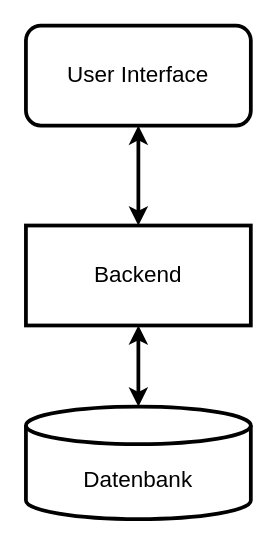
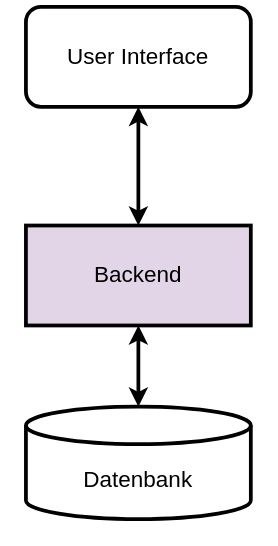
  <mxCell id="0" />
  <mxCell id="1" parent="0" />
  <mxCell id="2" value="&lt;br&gt;&lt;br&gt;&lt;font style=&quot;font-size: 18px&quot;&gt;Datenbank&lt;/font&gt;" style="strokeWidth=3;html=1;shape=mxgraph.flowchart.database;whiteSpace=wrap;" vertex="1" parent="1"><mxGeometry x="20" y="325" width="180" height="90" as="geometry" /></mxCell>
- <mxCell id="3" value="&lt;font style=&quot;font-size: 18px&quot;&gt;Backend&lt;/font&gt;" style="rounded=0;whiteSpace=wrap;html=1;strokeWidth=3;" vertex="1" parent="1"><mxGeometry x="20" y="180" width="180" height="80" as="geometry" /></mxCell>
- <mxCell id="4" value="User Interface" style="rounded=1;whiteSpace=wrap;html=1;fontSize=18;strokeWidth=3;" vertex="1" parent="1"><mxGeometry x="20" y="20" width="180" height="80" as="geometry" /></mxCell>
+ <mxCell id="3" value="&lt;font style=&quot;font-size: 18px&quot;&gt;Backend&lt;/font&gt;" style="rounded=0;whiteSpace=wrap;html=1;strokeWidth=3;fillColor=#e1d5e7;" vertex="1" parent="1"><mxGeometry x="20" y="180" width="180" height="80" as="geometry" /></mxCell>
+ <mxCell id="4" value="User Interface" style="rounded=1;whiteSpace=wrap;html=1;fontSize=18;strokeWidth=3;" vertex="1" parent="1"><mxGeometry x="20" y="5" width="180" height="80" as="geometry" /></mxCell>
  <mxCell id="5" value="" style="endArrow=classic;startArrow=classic;html=1;rounded=0;fontSize=18;entryX=0.5;entryY=1;entryDx=0;entryDy=0;exitX=0.5;exitY=0;exitDx=0;exitDy=0;strokeWidth=3;" edge="1" parent="1" source="3" target="4"><mxGeometry width="50" height="50" relative="1" as="geometry"><mxPoint x="580" y="310" as="sourcePoint" /><mxPoint x="630" y="260" as="targetPoint" /></mxGeometry></mxCell>
  <mxCell id="6" value="" style="endArrow=classic;startArrow=classic;html=1;rounded=0;fontSize=18;entryX=0.5;entryY=1;entryDx=0;entryDy=0;strokeWidth=3;" edge="1" parent="1" source="2" target="3"><mxGeometry width="50" height="50" relative="1" as="geometry"><mxPoint x="120" y="150" as="sourcePoint" /><mxPoint x="120" y="110" as="targetPoint" /></mxGeometry></mxCell>
